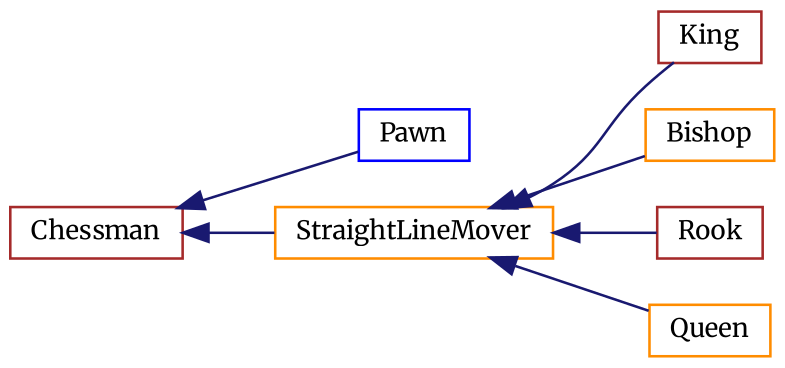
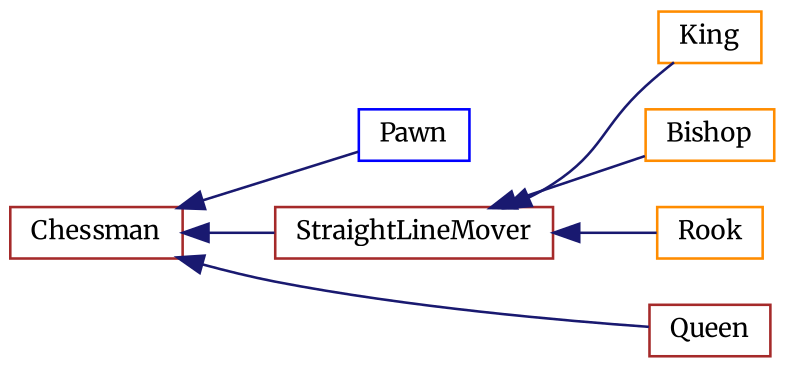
  digraph {
    fontname=Merriweather
    rankdir=LR
    node [color=brown fillcolor=white fontname=Merriweather fontsize=10 shape=record style=filled]
    edge [color=midnightblue dir=back fontname=Merriweather fontsize=10 labelfontname=Helvetica labelfontsize=10 style=solid]
    n1 [height=0.2 label=Chessman width=0.4]
    n2 [color=blue height=0.2 label=Pawn width=0.4]
-   n3 [color=darkorange height=0.2 label=StraightLineMover width=0.4]
-   n4 [height=0.2 label=King width=0.4]
+   n3 [height=0.2 label=StraightLineMover width=0.4]
+   n4 [color=darkorange height=0.2 label=King width=0.4]
    n5 [color=darkorange height=0.2 label=Bishop width=0.4]
-   n6 [color=darkorange height=0.2 label=Queen width=0.4]
-   n7 [height=0.2 label=Rook width=0.4]
+   n6 [height=0.2 label=Queen width=0.4]
+   n7 [color=darkorange height=0.2 label=Rook width=0.4]
    n1 -> n2
    n1 -> n3
    n3 -> n4
    n3 -> n5
-   n3 -> n6
+   n1 -> n6
    n3 -> n7
  }
